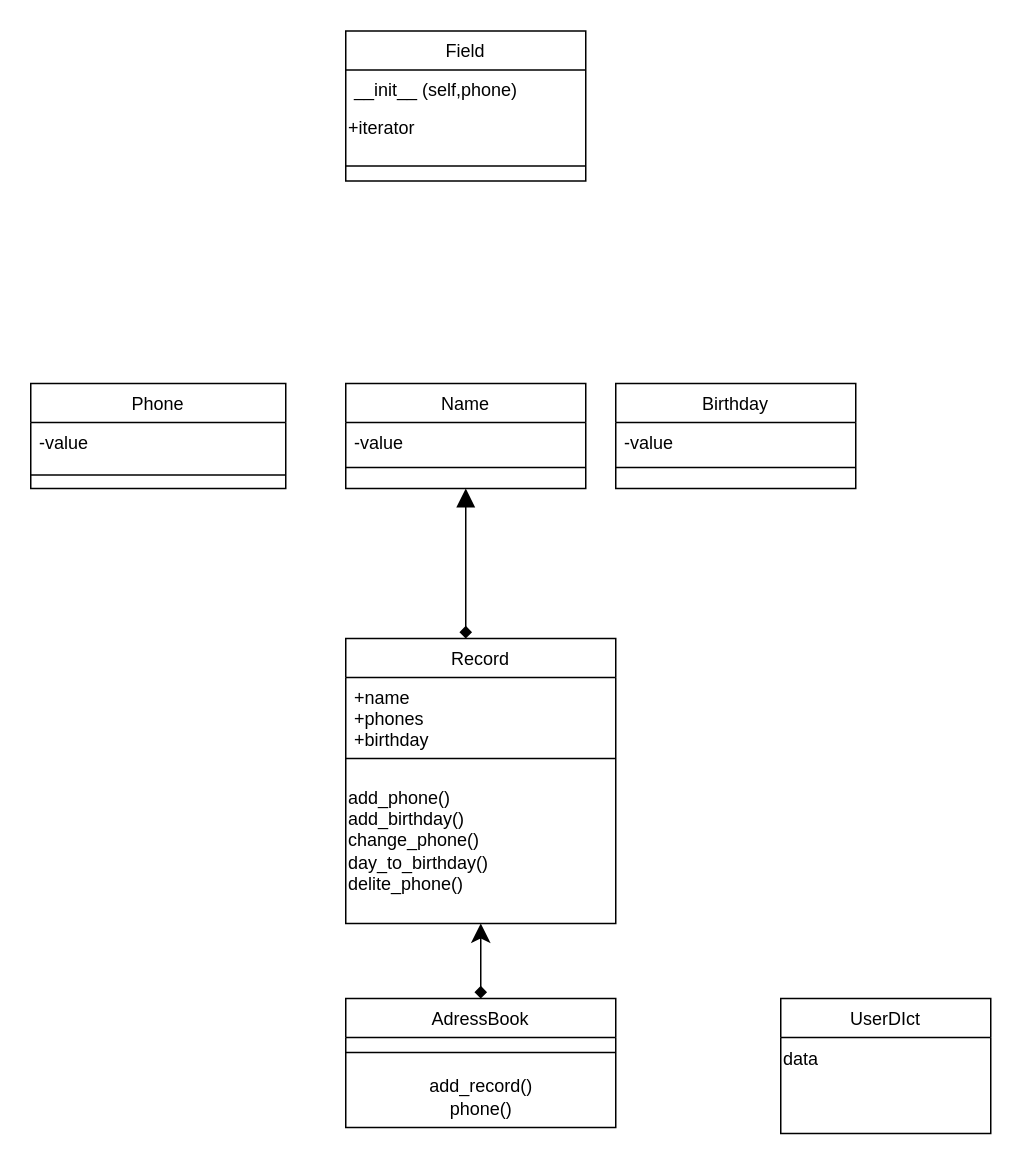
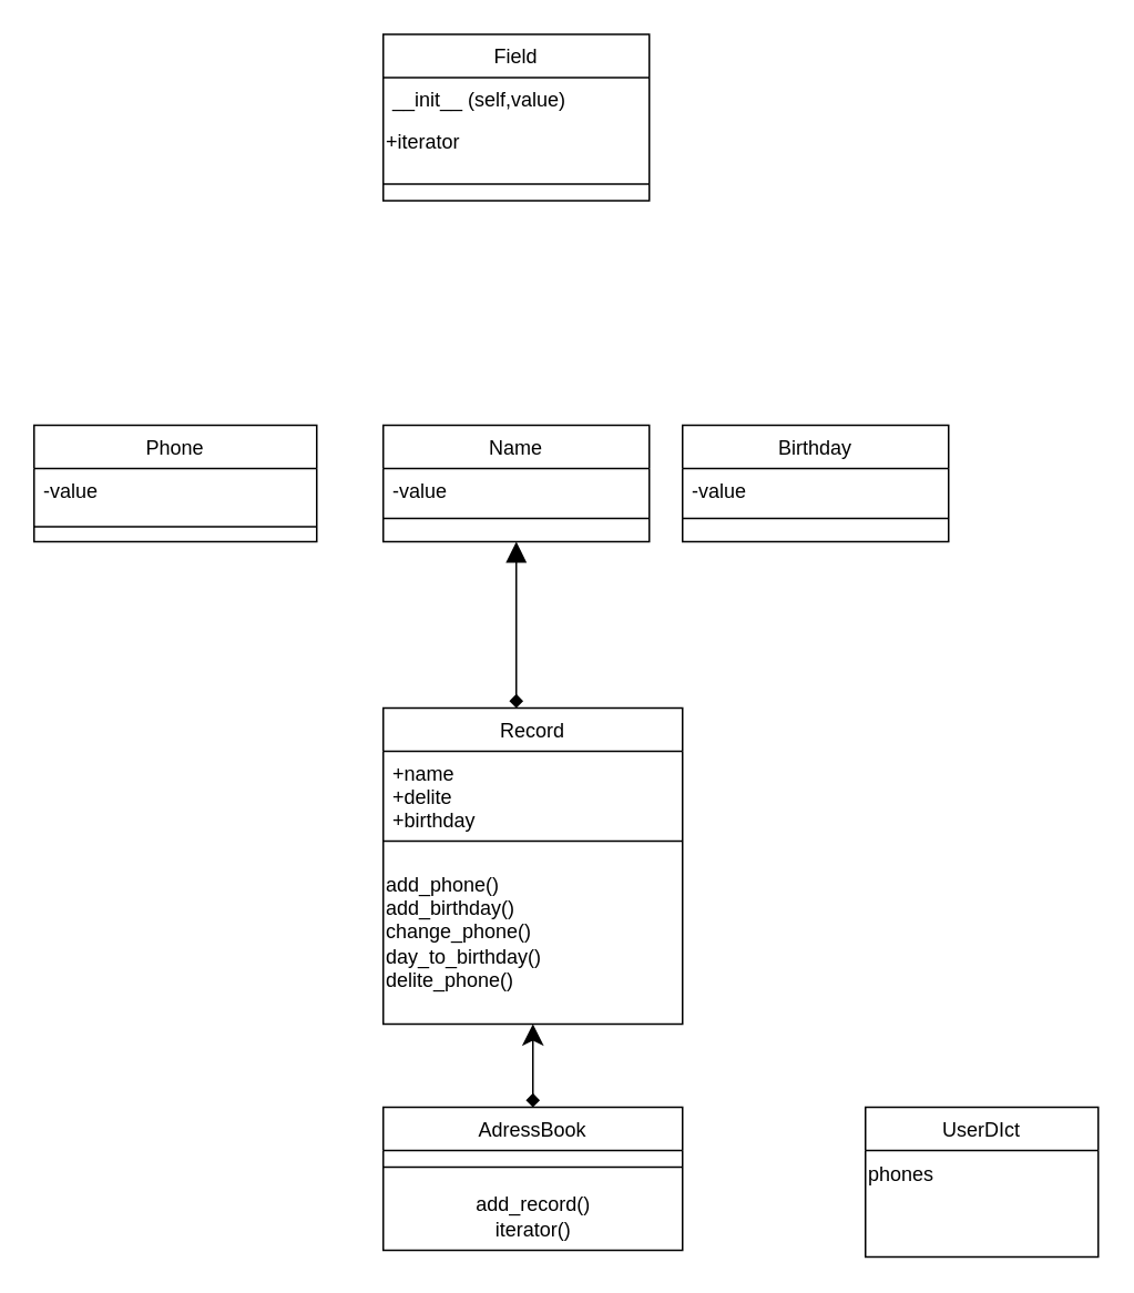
  <mxCell id="0" />
  <mxCell id="1" parent="0" />
  <mxCell id="2" value="Field" style="swimlane;fontStyle=0;align=center;verticalAlign=top;childLayout=stackLayout;horizontal=1;startSize=26;horizontalStack=0;resizeParent=1;resizeLast=0;collapsible=1;marginBottom=0;rounded=0;shadow=0;strokeWidth=1;" parent="1" vertex="1"><mxGeometry x="230" y="20" width="160" height="100" as="geometry"><mxRectangle x="230" y="140" width="160" height="26" as="alternateBounds" /></mxGeometry></mxCell>
- <mxCell id="3" value="__init__ (self,phone)" style="text;align=left;verticalAlign=top;spacingLeft=4;spacingRight=4;overflow=hidden;rotatable=0;points=[[0,0.5],[1,0.5]];portConstraint=eastwest;" parent="2" vertex="1"><mxGeometry y="26" width="160" height="24" as="geometry" /></mxCell>
+ <mxCell id="3" value="__init__ (self,value)" style="text;align=left;verticalAlign=top;spacingLeft=4;spacingRight=4;overflow=hidden;rotatable=0;points=[[0,0.5],[1,0.5]];portConstraint=eastwest;" parent="2" vertex="1"><mxGeometry y="26" width="160" height="24" as="geometry" /></mxCell>
  <mxCell id="4" value="+iterator" style="text;html=1;align=left;verticalAlign=middle;resizable=0;points=[];autosize=1;strokeColor=none;fillColor=none;" vertex="1" parent="2"><mxGeometry y="50" width="160" height="30" as="geometry" /></mxCell>
  <mxCell id="5" value="" style="line;html=1;strokeWidth=1;align=left;verticalAlign=middle;spacingTop=-1;spacingLeft=3;spacingRight=3;rotatable=0;labelPosition=right;points=[];portConstraint=eastwest;" parent="2" vertex="1"><mxGeometry y="80" width="160" height="20" as="geometry" /></mxCell>
  <mxCell id="6" value="Phone" style="swimlane;fontStyle=0;align=center;verticalAlign=top;childLayout=stackLayout;horizontal=1;startSize=26;horizontalStack=0;resizeParent=1;resizeLast=0;collapsible=1;marginBottom=0;rounded=0;shadow=0;strokeWidth=1;" parent="1" vertex="1"><mxGeometry x="20" y="255" width="170" height="70" as="geometry"><mxRectangle x="130" y="380" width="160" height="26" as="alternateBounds" /></mxGeometry></mxCell>
  <mxCell id="7" value="-value" style="text;align=left;verticalAlign=top;spacingLeft=4;spacingRight=4;overflow=hidden;rotatable=0;points=[[0,0.5],[1,0.5]];portConstraint=eastwest;" parent="6" vertex="1"><mxGeometry y="26" width="170" height="26" as="geometry" /></mxCell>
  <mxCell id="8" value="" style="line;html=1;strokeWidth=1;align=left;verticalAlign=middle;spacingTop=-1;spacingLeft=3;spacingRight=3;rotatable=0;labelPosition=right;points=[];portConstraint=eastwest;" parent="6" vertex="1"><mxGeometry y="52" width="170" height="18" as="geometry" /></mxCell>
  <mxCell id="9" value="Name" style="swimlane;fontStyle=0;align=center;verticalAlign=top;childLayout=stackLayout;horizontal=1;startSize=26;horizontalStack=0;resizeParent=1;resizeLast=0;collapsible=1;marginBottom=0;rounded=0;shadow=0;strokeWidth=1;" parent="1" vertex="1"><mxGeometry x="230" y="255" width="160" height="70" as="geometry"><mxRectangle x="340" y="380" width="170" height="26" as="alternateBounds" /></mxGeometry></mxCell>
  <mxCell id="10" value="-value" style="text;align=left;verticalAlign=top;spacingLeft=4;spacingRight=4;overflow=hidden;rotatable=0;points=[[0,0.5],[1,0.5]];portConstraint=eastwest;" parent="9" vertex="1"><mxGeometry y="26" width="160" height="26" as="geometry" /></mxCell>
  <mxCell id="11" value="" style="line;html=1;strokeWidth=1;align=left;verticalAlign=middle;spacingTop=-1;spacingLeft=3;spacingRight=3;rotatable=0;labelPosition=right;points=[];portConstraint=eastwest;" parent="9" vertex="1"><mxGeometry y="52" width="160" height="8" as="geometry" /></mxCell>
  <mxCell id="12" value="Birthday" style="swimlane;fontStyle=0;align=center;verticalAlign=top;childLayout=stackLayout;horizontal=1;startSize=26;horizontalStack=0;resizeParent=1;resizeLast=0;collapsible=1;marginBottom=0;rounded=0;shadow=0;strokeWidth=1;" vertex="1" parent="1"><mxGeometry x="410" y="255" width="160" height="70" as="geometry"><mxRectangle x="340" y="380" width="170" height="26" as="alternateBounds" /></mxGeometry></mxCell>
  <mxCell id="13" value="-value" style="text;align=left;verticalAlign=top;spacingLeft=4;spacingRight=4;overflow=hidden;rotatable=0;points=[[0,0.5],[1,0.5]];portConstraint=eastwest;" vertex="1" parent="12"><mxGeometry y="26" width="160" height="26" as="geometry" /></mxCell>
  <mxCell id="14" value="" style="line;html=1;strokeWidth=1;align=left;verticalAlign=middle;spacingTop=-1;spacingLeft=3;spacingRight=3;rotatable=0;labelPosition=right;points=[];portConstraint=eastwest;" vertex="1" parent="12"><mxGeometry y="52" width="160" height="8" as="geometry" /></mxCell>
  <mxCell id="15" value="" style="edgeStyle=elbowEdgeStyle;rounded=0;orthogonalLoop=1;jettySize=auto;elbow=vertical;html=1;strokeColor=default;startArrow=diamond;startFill=1;endArrow=block;endFill=1;endSize=10;entryX=0.5;entryY=1;entryDx=0;entryDy=0;" edge="1" parent="1" target="9"><mxGeometry relative="1" as="geometry"><mxPoint x="310" y="425" as="sourcePoint" /><mxPoint x="320" y="315" as="targetPoint" /><Array as="points"><mxPoint x="320" y="395" /></Array></mxGeometry></mxCell>
  <mxCell id="16" value="Record" style="swimlane;fontStyle=0;align=center;verticalAlign=top;childLayout=stackLayout;horizontal=1;startSize=26;horizontalStack=0;resizeParent=1;resizeLast=0;collapsible=1;marginBottom=0;rounded=0;shadow=0;strokeWidth=1;" vertex="1" parent="1"><mxGeometry x="230" y="425" width="180" height="190" as="geometry"><mxRectangle x="230" y="140" width="160" height="26" as="alternateBounds" /></mxGeometry></mxCell>
- <mxCell id="17" value="+name&#10;+phones&#10;+birthday" style="text;align=left;verticalAlign=top;spacingLeft=4;spacingRight=4;overflow=hidden;rotatable=0;points=[[0,0.5],[1,0.5]];portConstraint=eastwest;" vertex="1" parent="16"><mxGeometry y="26" width="180" height="44" as="geometry" /></mxCell>
+ <mxCell id="17" value="+name&#10;+delite&#10;+birthday" style="text;align=left;verticalAlign=top;spacingLeft=4;spacingRight=4;overflow=hidden;rotatable=0;points=[[0,0.5],[1,0.5]];portConstraint=eastwest;" vertex="1" parent="16"><mxGeometry y="26" width="180" height="44" as="geometry" /></mxCell>
  <mxCell id="18" value="" style="line;html=1;strokeWidth=1;align=left;verticalAlign=middle;spacingTop=-1;spacingLeft=3;spacingRight=3;rotatable=0;labelPosition=right;points=[];portConstraint=eastwest;" vertex="1" parent="16"><mxGeometry y="70" width="180" height="20" as="geometry" /></mxCell>
  <mxCell id="19" value="add_phone()&lt;br&gt;add_birthday()&lt;br&gt;change_phone()&lt;br&gt;day_to_birthday()&lt;br&gt;delite_phone()" style="text;html=1;align=left;verticalAlign=middle;resizable=0;points=[];autosize=1;strokeColor=none;fillColor=none;" vertex="1" parent="16"><mxGeometry y="90" width="180" height="90" as="geometry" /></mxCell>
  <mxCell id="20" value="" style="edgeStyle=elbowEdgeStyle;rounded=0;orthogonalLoop=1;jettySize=auto;elbow=vertical;html=1;strokeColor=default;startArrow=diamond;startFill=1;endArrow=classic;endFill=1;endSize=10;" edge="1" parent="1" source="21"><mxGeometry relative="1" as="geometry"><mxPoint x="320" y="615" as="targetPoint" /></mxGeometry></mxCell>
  <mxCell id="21" value="AdressBook" style="swimlane;fontStyle=0;align=center;verticalAlign=top;childLayout=stackLayout;horizontal=1;startSize=26;horizontalStack=0;resizeParent=1;resizeLast=0;collapsible=1;marginBottom=0;rounded=0;shadow=0;strokeWidth=1;" vertex="1" parent="1"><mxGeometry x="230" y="665" width="180" height="86" as="geometry"><mxRectangle x="230" y="140" width="160" height="26" as="alternateBounds" /></mxGeometry></mxCell>
  <mxCell id="22" style="edgeStyle=elbowEdgeStyle;rounded=0;orthogonalLoop=1;jettySize=auto;elbow=vertical;html=1;strokeColor=default;startArrow=diamond;startFill=1;endArrow=block;endFill=1;endSize=10;" edge="1" parent="21" source="23" target="24"><mxGeometry relative="1" as="geometry" /></mxCell>
  <mxCell id="23" value="" style="line;html=1;strokeWidth=1;align=left;verticalAlign=middle;spacingTop=-1;spacingLeft=3;spacingRight=3;rotatable=0;labelPosition=right;points=[];portConstraint=eastwest;" vertex="1" parent="21"><mxGeometry y="26" width="180" height="20" as="geometry" /></mxCell>
- <mxCell id="24" value="add_record()&lt;br&gt;phone()" style="text;html=1;align=center;verticalAlign=middle;resizable=0;points=[];autosize=1;strokeColor=none;fillColor=none;" vertex="1" parent="21"><mxGeometry y="46" width="180" height="40" as="geometry" /></mxCell>
+ <mxCell id="24" value="add_record()&lt;br&gt;iterator()" style="text;html=1;align=center;verticalAlign=middle;resizable=0;points=[];autosize=1;strokeColor=none;fillColor=none;" vertex="1" parent="21"><mxGeometry y="46" width="180" height="40" as="geometry" /></mxCell>
  <mxCell id="25" value="UserDIct" style="swimlane;fontStyle=0;align=center;verticalAlign=top;childLayout=stackLayout;horizontal=1;startSize=26;horizontalStack=0;resizeParent=1;resizeLast=0;collapsible=1;marginBottom=0;rounded=0;shadow=0;strokeWidth=1;" vertex="1" parent="1"><mxGeometry x="520" y="665" width="140" height="90" as="geometry"><mxRectangle x="230" y="140" width="160" height="26" as="alternateBounds" /></mxGeometry></mxCell>
- <mxCell id="26" value="data" style="text;html=1;align=left;verticalAlign=middle;resizable=0;points=[];autosize=1;strokeColor=none;fillColor=none;" vertex="1" parent="25"><mxGeometry y="26" width="140" height="30" as="geometry" /></mxCell>
+ <mxCell id="26" value="phones" style="text;html=1;align=left;verticalAlign=middle;resizable=0;points=[];autosize=1;strokeColor=none;fillColor=none;" vertex="1" parent="25"><mxGeometry y="26" width="140" height="30" as="geometry" /></mxCell>
